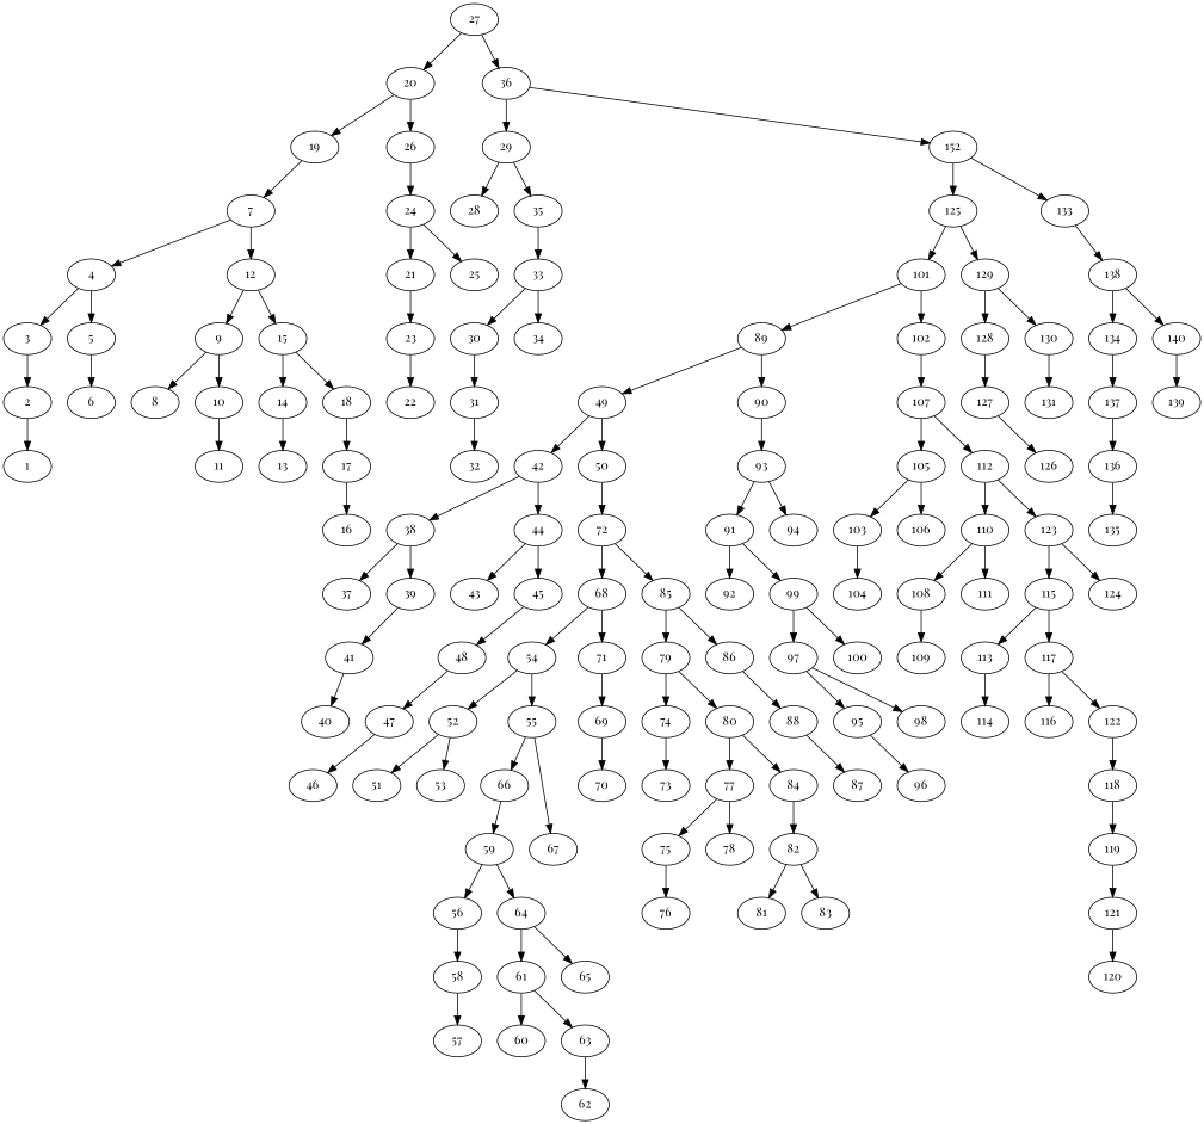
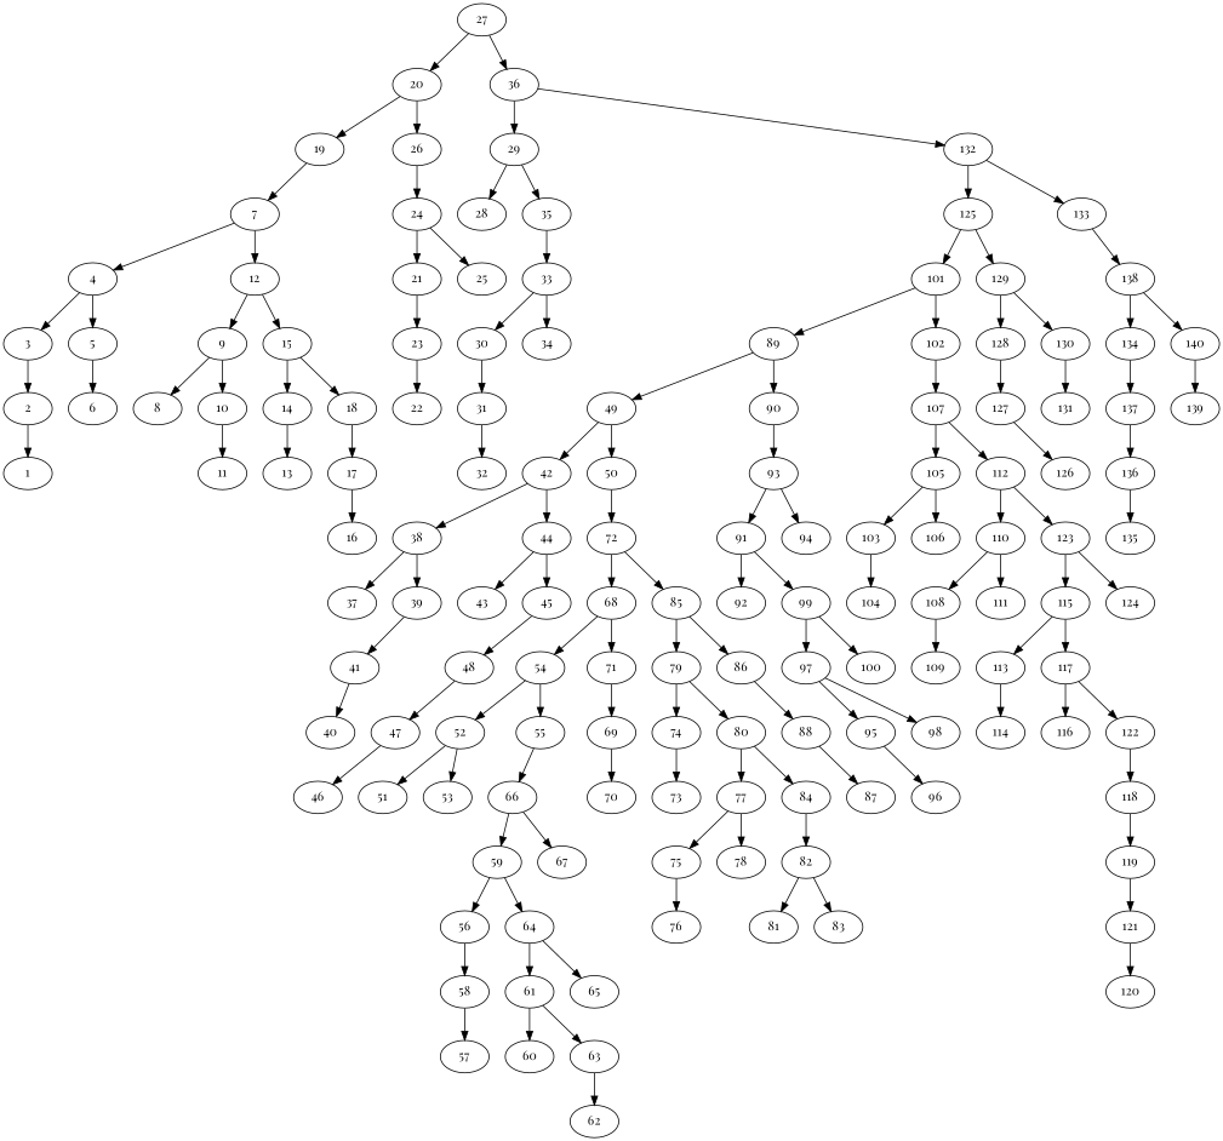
  digraph {
    fontname="Playfair Display"
    node [fontname="Playfair Display"]
    edge [fontname="Playfair Display"]
    27
    20
    36
    19
    26
    29
-   132 [label=152]
+   132
    7
    24
    28
    35
    125
    133
    4
    12
    21
    25
    3
    5
    9
    15
    2
    6
    8
    10
    14
    18
    1
    11
    13
    17
    16
    23
    22
    33
    101
    129
    138
    30
    34
    31
    32
    89
    102
    128
    130
    134
    140
    49
    90
    107
    127
    131
    42
    50
    93
    105
    112
    38
    44
    72
    91
    94
    37
    39
    43
    45
    68
    85
    41
    48
    40
    47
    46
    54
    71
    79
    86
    52
    55
    69
    74
    80
    88
    51
    53
    66
    70
    59
    67
    56
    64
    58
    61
    65
    57
    60
    63
    62
    73
    77
    84
    87
    75
    78
    82
    76
    81
    83
    92
    99
    97
    100
    95
    98
    96
    103
    106
    110
    123
    104
    108
    111
    115
    124
    109
    113
    117
    114
    116
    122
    118
    119
    121
    120
    126
    137
    139
    136
    135
    27 -> 20
    27 -> 36
    20 -> 19
    20 -> 26
    36 -> 29
    36 -> 132
    19 -> 7
    26 -> 24
    29 -> 28
    29 -> 35
    132 -> 125
    132 -> 133
    7 -> 4
    7 -> 12
    24 -> 21
    24 -> 25
    35 -> 33
    125 -> 101
    125 -> 129
    133 -> 138
    4 -> 3
    4 -> 5
    12 -> 9
    12 -> 15
    21 -> 23
    3 -> 2
    5 -> 6
    9 -> 8
    9 -> 10
    15 -> 14
    15 -> 18
    2 -> 1
    10 -> 11
    14 -> 13
    18 -> 17
    17 -> 16
    23 -> 22
    33 -> 30
    33 -> 34
    101 -> 89
    101 -> 102
    129 -> 128
    129 -> 130
    138 -> 134
    138 -> 140
    30 -> 31
    31 -> 32
    89 -> 49
    89 -> 90
    102 -> 107
    128 -> 127
    130 -> 131
    134 -> 137
    140 -> 139
    49 -> 42
    49 -> 50
    90 -> 93
    107 -> 105
    107 -> 112
    127 -> 126
    42 -> 38
    42 -> 44
    50 -> 72
    93 -> 91
    93 -> 94
    105 -> 103
    105 -> 106
    112 -> 110
    112 -> 123
    38 -> 37
    38 -> 39
    44 -> 43
    44 -> 45
    72 -> 68
    72 -> 85
    91 -> 92
    91 -> 99
    39 -> 41
    45 -> 48
    68 -> 54
    68 -> 71
    85 -> 79
    85 -> 86
    41 -> 40
    48 -> 47
    47 -> 46
    54 -> 52
    54 -> 55
    71 -> 69
    79 -> 74
    79 -> 80
    86 -> 88
    52 -> 51
    52 -> 53
    55 -> 66
    69 -> 70
    74 -> 73
    80 -> 77
    80 -> 84
    88 -> 87
    66 -> 59
-   55 -> 67
+   66 -> 67
    59 -> 56
    59 -> 64
    56 -> 58
    64 -> 61
    64 -> 65
    58 -> 57
    61 -> 60
    61 -> 63
    63 -> 62
    77 -> 75
    77 -> 78
    84 -> 82
    75 -> 76
    82 -> 81
    82 -> 83
    99 -> 97
    99 -> 100
    97 -> 95
    97 -> 98
    95 -> 96
    103 -> 104
    110 -> 108
    110 -> 111
    123 -> 115
    123 -> 124
    108 -> 109
    115 -> 113
    115 -> 117
    113 -> 114
    117 -> 116
    117 -> 122
    122 -> 118
    118 -> 119
    119 -> 121
    121 -> 120
    137 -> 136
    136 -> 135
  }
